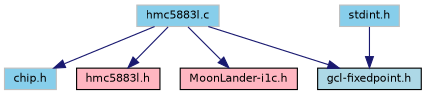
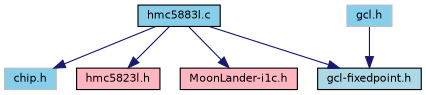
  digraph {
    node [color=black fillcolor=skyblue fontname=Helvetica fontsize=10 shape=record style=filled]
    edge [color=midnightblue fontname=Helvetica fontsize=10 labelfontname=Helvetica labelfontsize=10 style=solid]
-   n1 [color=grey75 fontcolor=black height=0.2 label="hmc5883l.c" width=0.4]
+   n1 [fontcolor=black height=0.2 label="hmc5883l.c" width=0.4]
    n2 [color=grey75 height=0.2 label="chip.h" width=0.4]
-   n3 [fillcolor=lightpink height=0.2 label="hmc5883l.h" width=0.4]
+   n3 [fillcolor=lightpink height=0.2 label="hmc5823l.h" width=0.4]
    n4 [fillcolor=lightblue height=0.2 label="gcl-fixedpoint.h" width=0.4]
    n5 [fillcolor=lightpink height=0.2 label="MoonLander-i1c.h" width=0.4]
-   n6 [color=grey75 height=0.2 label="stdint.h" width=0.4]
+   n6 [color=grey75 height=0.2 label="gcl.h" width=0.4]
    n1 -> n2
    n1 -> n3
    n1 -> n4
    n1 -> n5
    n6 -> n4
  }
